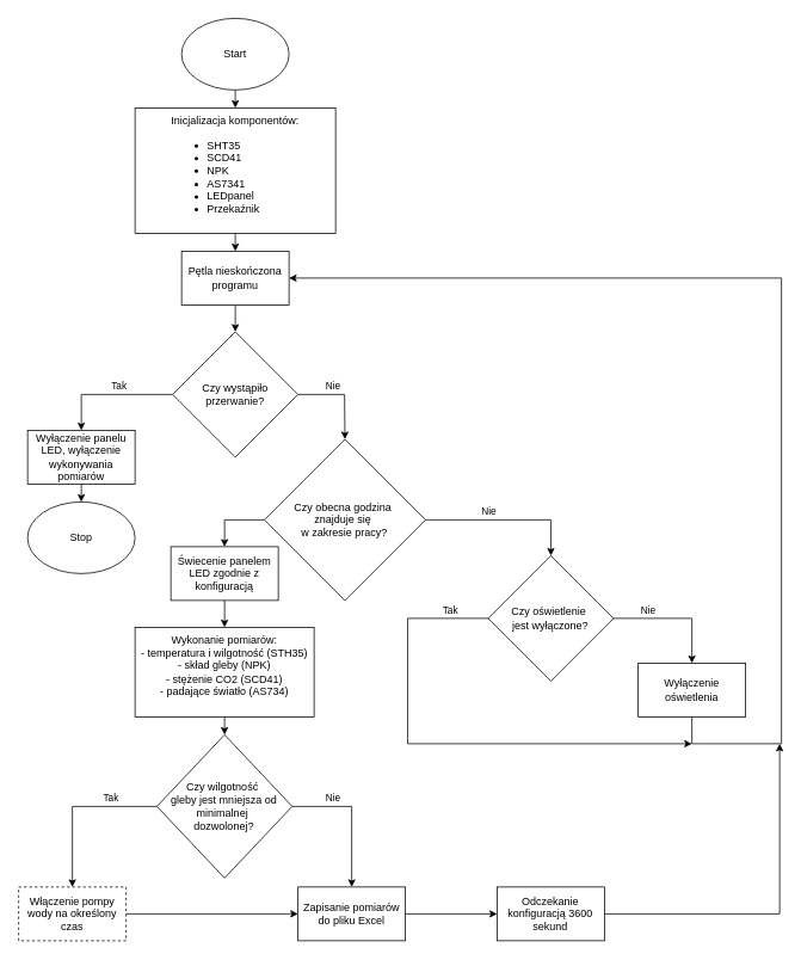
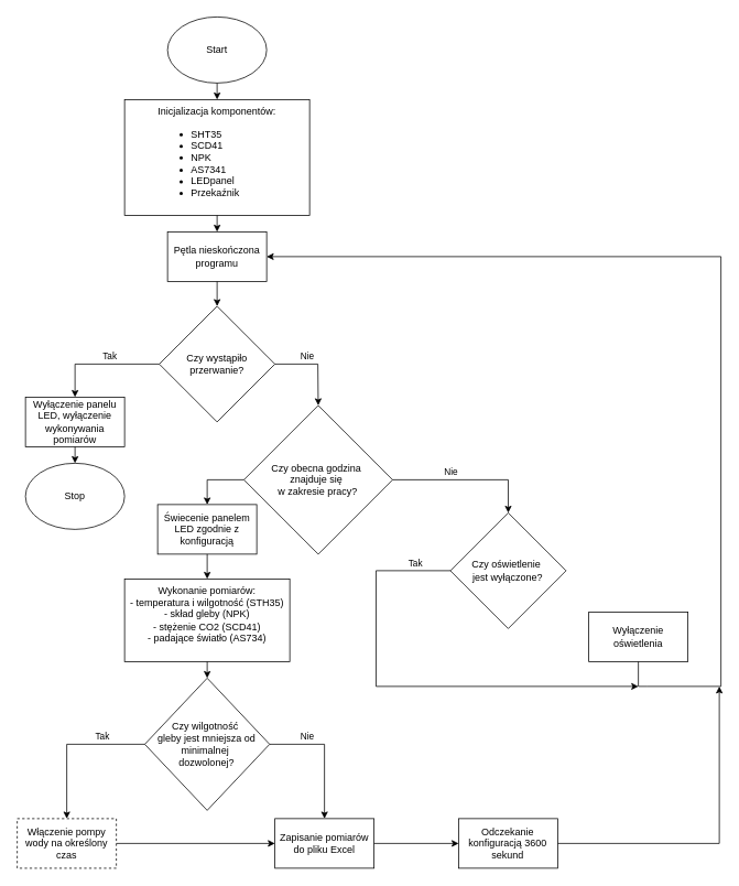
  <mxCell id="0" />
  <mxCell id="1" parent="0" />
  <mxCell id="2" value="&lt;div&gt;Start&lt;/div&gt;" style="ellipse;whiteSpace=wrap;html=1;" vertex="1" parent="1"><mxGeometry x="202" y="20" width="120" height="80" as="geometry" /></mxCell>
  <mxCell id="3" value="Stop" style="ellipse;whiteSpace=wrap;html=1;" vertex="1" parent="1"><mxGeometry x="30" y="560" width="120" height="80" as="geometry" /></mxCell>
  <mxCell id="4" value="&lt;div&gt;Inicjalizacja komponentów:&lt;/div&gt;&lt;div align=&quot;left&quot;&gt;&lt;ul&gt;&lt;li&gt;SHT35&lt;/li&gt;&lt;li&gt;SCD41&lt;/li&gt;&lt;li&gt;NPK&lt;/li&gt;&lt;li&gt;AS7341&lt;/li&gt;&lt;li&gt;LEDpanel&lt;/li&gt;&lt;li&gt;Przekaźnik   &lt;/li&gt;&lt;/ul&gt;&lt;/div&gt;" style="rounded=0;whiteSpace=wrap;html=1;" vertex="1" parent="1"><mxGeometry x="150" y="120" width="224" height="140" as="geometry" /></mxCell>
  <mxCell id="5" value="Pętla nieskończona programu" style="rounded=0;whiteSpace=wrap;html=1;" vertex="1" parent="1"><mxGeometry x="202" y="280" width="120" height="60" as="geometry" /></mxCell>
  <mxCell id="6" value="&lt;div&gt;Czy obecna godzina&amp;nbsp;&lt;/div&gt;&lt;div&gt;znajduje się&amp;nbsp;&lt;/div&gt;&lt;div&gt;w zakresie pracy?&lt;/div&gt;" style="rhombus;whiteSpace=wrap;html=1;" vertex="1" parent="1"><mxGeometry x="294.47" y="490" width="180" height="180" as="geometry" /></mxCell>
  <mxCell id="7" value="Wyłączenie oświetlenia" style="rounded=0;whiteSpace=wrap;html=1;" vertex="1" parent="1"><mxGeometry x="712" y="740" width="120" height="60" as="geometry" /></mxCell>
  <mxCell id="8" value="&lt;div&gt;Czy oświetlenie&amp;nbsp;&lt;/div&gt;&lt;div&gt;jest wyłączone?&lt;/div&gt;" style="rhombus;whiteSpace=wrap;html=1;" vertex="1" parent="1"><mxGeometry x="544.47" y="620" width="140" height="140" as="geometry" /></mxCell>
  <mxCell id="9" value="" style="endArrow=classic;html=1;rounded=0;exitX=0.5;exitY=1;exitDx=0;exitDy=0;entryX=0.5;entryY=0;entryDx=0;entryDy=0;" edge="1" parent="1" source="2" target="4"><mxGeometry width="50" height="50" relative="1" as="geometry"><mxPoint x="-38" y="100" as="sourcePoint" /><mxPoint x="12" y="50" as="targetPoint" /></mxGeometry></mxCell>
  <mxCell id="10" value="" style="endArrow=classic;html=1;rounded=0;exitX=0.5;exitY=1;exitDx=0;exitDy=0;entryX=0.5;entryY=0;entryDx=0;entryDy=0;" edge="1" parent="1" source="4" target="5"><mxGeometry width="50" height="50" relative="1" as="geometry"><mxPoint x="-18" y="130" as="sourcePoint" /><mxPoint x="32" y="80" as="targetPoint" /></mxGeometry></mxCell>
  <mxCell id="11" value="" style="endArrow=classic;html=1;rounded=0;exitX=1;exitY=0.5;exitDx=0;exitDy=0;entryX=0.5;entryY=0;entryDx=0;entryDy=0;" edge="1" parent="1" source="6" target="8"><mxGeometry width="50" height="50" relative="1" as="geometry"><mxPoint x="594.47" y="530" as="sourcePoint" /><mxPoint x="614.47" y="620" as="targetPoint" /><Array as="points"><mxPoint x="614.47" y="580" /></Array></mxGeometry></mxCell>
  <mxCell id="12" value="Nie" style="edgeLabel;html=1;align=center;verticalAlign=middle;resizable=0;points=[];" vertex="1" connectable="0" parent="11"><mxGeometry x="-0.166" y="-1" relative="1" as="geometry"><mxPoint x="-5" y="-11" as="offset" /></mxGeometry></mxCell>
- <mxCell id="13" value="" style="endArrow=classic;html=1;rounded=0;exitX=1;exitY=0.5;exitDx=0;exitDy=0;entryX=0.5;entryY=0;entryDx=0;entryDy=0;" edge="1" parent="1" source="8" target="7"><mxGeometry width="50" height="50" relative="1" as="geometry"><mxPoint x="774.47" y="610" as="sourcePoint" /><mxPoint x="774.47" y="740" as="targetPoint" /><Array as="points"><mxPoint x="772" y="690" /></Array></mxGeometry></mxCell>
- <mxCell id="14" value="Nie" style="edgeLabel;html=1;align=center;verticalAlign=middle;resizable=0;points=[];" vertex="1" connectable="0" parent="13"><mxGeometry x="-0.442" y="-1" relative="1" as="geometry"><mxPoint y="-11" as="offset" /></mxGeometry></mxCell>
  <mxCell id="15" value="" style="endArrow=classic;html=1;rounded=0;exitX=0;exitY=0.5;exitDx=0;exitDy=0;" edge="1" parent="1" source="8"><mxGeometry width="50" height="50" relative="1" as="geometry"><mxPoint x="454.47" y="780" as="sourcePoint" /><mxPoint x="772" y="830" as="targetPoint" /><Array as="points"><mxPoint x="454.47" y="690" /><mxPoint x="454.47" y="830" /></Array></mxGeometry></mxCell>
  <mxCell id="16" value="Tak" style="edgeLabel;html=1;align=center;verticalAlign=middle;resizable=0;points=[];" vertex="1" connectable="0" parent="15"><mxGeometry x="-0.863" y="-1" relative="1" as="geometry"><mxPoint x="-5" y="-9" as="offset" /></mxGeometry></mxCell>
  <mxCell id="17" value="Czy wystąpiło przerwanie?" style="rhombus;whiteSpace=wrap;html=1;" vertex="1" parent="1"><mxGeometry x="192" y="370" width="140" height="140" as="geometry" /></mxCell>
  <mxCell id="18" value="Wyłączenie panelu LED, wyłączenie wykonywania pomiarów" style="rounded=0;whiteSpace=wrap;html=1;" vertex="1" parent="1"><mxGeometry x="30" y="480" width="120" height="60" as="geometry" /></mxCell>
  <mxCell id="19" value="" style="endArrow=classic;html=1;rounded=0;exitX=0;exitY=0.5;exitDx=0;exitDy=0;entryX=0.5;entryY=0;entryDx=0;entryDy=0;" edge="1" parent="1" source="17" target="18"><mxGeometry width="50" height="50" relative="1" as="geometry"><mxPoint x="52" y="380" as="sourcePoint" /><mxPoint x="102" y="330" as="targetPoint" /><Array as="points"><mxPoint x="90" y="440" /></Array></mxGeometry></mxCell>
  <mxCell id="20" value="Tak" style="edgeLabel;html=1;align=center;verticalAlign=middle;resizable=0;points=[];" vertex="1" connectable="0" parent="19"><mxGeometry x="-0.145" y="1" relative="1" as="geometry"><mxPoint y="-11" as="offset" /></mxGeometry></mxCell>
  <mxCell id="21" value="" style="endArrow=classic;html=1;rounded=0;exitX=0.5;exitY=1;exitDx=0;exitDy=0;entryX=0.5;entryY=0;entryDx=0;entryDy=0;" edge="1" parent="1" source="18" target="3"><mxGeometry width="50" height="50" relative="1" as="geometry"><mxPoint x="-48" y="580" as="sourcePoint" /><mxPoint x="2" y="530" as="targetPoint" /></mxGeometry></mxCell>
  <mxCell id="22" value="" style="endArrow=classic;html=1;rounded=0;exitX=1;exitY=0.5;exitDx=0;exitDy=0;entryX=0.5;entryY=0;entryDx=0;entryDy=0;" edge="1" parent="1" source="17" target="6"><mxGeometry width="50" height="50" relative="1" as="geometry"><mxPoint x="362" y="450" as="sourcePoint" /><mxPoint x="412" y="400" as="targetPoint" /><Array as="points"><mxPoint x="384" y="440" /></Array></mxGeometry></mxCell>
  <mxCell id="23" value="Nie" style="edgeLabel;html=1;align=center;verticalAlign=middle;resizable=0;points=[];" vertex="1" connectable="0" parent="22"><mxGeometry x="-0.257" relative="1" as="geometry"><mxPoint y="-10" as="offset" /></mxGeometry></mxCell>
  <mxCell id="24" value="" style="endArrow=classic;html=1;rounded=0;exitX=0.5;exitY=1;exitDx=0;exitDy=0;entryX=0.5;entryY=0;entryDx=0;entryDy=0;" edge="1" parent="1" source="5" target="17"><mxGeometry width="50" height="50" relative="1" as="geometry"><mxPoint x="342" y="360" as="sourcePoint" /><mxPoint x="392" y="310" as="targetPoint" /></mxGeometry></mxCell>
  <mxCell id="25" value="" style="endArrow=classic;html=1;rounded=0;exitX=0.5;exitY=1;exitDx=0;exitDy=0;entryX=1;entryY=0.5;entryDx=0;entryDy=0;" edge="1" parent="1" source="7" target="5"><mxGeometry width="50" height="50" relative="1" as="geometry"><mxPoint x="772" y="820" as="sourcePoint" /><mxPoint x="392" y="300" as="targetPoint" /><Array as="points"><mxPoint x="772" y="830" /><mxPoint x="782" y="830" /><mxPoint x="872" y="830" /><mxPoint x="872" y="310" /></Array></mxGeometry></mxCell>
  <mxCell id="26" value="Świecenie panelem LED zgodnie z konfiguracją" style="rounded=0;whiteSpace=wrap;html=1;" vertex="1" parent="1"><mxGeometry x="190" y="610" width="120" height="60" as="geometry" /></mxCell>
  <mxCell id="27" value="&lt;div&gt;Wykonanie pomiarów:&lt;/div&gt;&lt;div&gt;- temperatura i wilgotność (STH35)&lt;/div&gt;&lt;div&gt;- skład gleby (NPK)&lt;/div&gt;&lt;div&gt;- stężenie CO2 (SCD41)&lt;/div&gt;&lt;div&gt;- padające światło (AS734)&lt;/div&gt;&lt;div&gt;&lt;br&gt;        &lt;/div&gt;" style="rounded=0;whiteSpace=wrap;html=1;" vertex="1" parent="1"><mxGeometry x="150" y="700" width="200" height="100" as="geometry" /></mxCell>
  <mxCell id="28" value="&lt;div&gt;Czy wilgotność&amp;nbsp;&lt;/div&gt;&lt;div&gt;gleby jest mniejsza od minimalnej&amp;nbsp;&lt;/div&gt;&lt;div&gt;dozwolonej?&lt;/div&gt;" style="rhombus;whiteSpace=wrap;html=1;" vertex="1" parent="1"><mxGeometry x="174.44" y="820" width="151.11" height="160" as="geometry" /></mxCell>
  <mxCell id="29" value="" style="endArrow=classic;html=1;rounded=0;exitX=0;exitY=0.5;exitDx=0;exitDy=0;entryX=0.5;entryY=0;entryDx=0;entryDy=0;" edge="1" parent="1" source="6" target="26"><mxGeometry width="50" height="50" relative="1" as="geometry"><mxPoint x="70" y="770" as="sourcePoint" /><mxPoint x="120" y="720" as="targetPoint" /><Array as="points"><mxPoint x="250" y="580" /></Array></mxGeometry></mxCell>
  <mxCell id="30" value="" style="endArrow=classic;html=1;rounded=0;exitX=0.5;exitY=1;exitDx=0;exitDy=0;entryX=0.5;entryY=0;entryDx=0;entryDy=0;" edge="1" parent="1" source="26" target="27"><mxGeometry width="50" height="50" relative="1" as="geometry"><mxPoint x="110" y="720" as="sourcePoint" /><mxPoint x="160" y="670" as="targetPoint" /></mxGeometry></mxCell>
  <mxCell id="31" value="" style="endArrow=classic;html=1;rounded=0;entryX=0.5;entryY=0;entryDx=0;entryDy=0;exitX=0.5;exitY=1;exitDx=0;exitDy=0;" edge="1" parent="1" source="27" target="28"><mxGeometry width="50" height="50" relative="1" as="geometry"><mxPoint x="110" y="870" as="sourcePoint" /><mxPoint x="160" y="820" as="targetPoint" /></mxGeometry></mxCell>
  <mxCell id="32" value="Zapisanie pomiarów do pliku Excel" style="rounded=0;whiteSpace=wrap;html=1;" vertex="1" parent="1"><mxGeometry x="332" y="990" width="120" height="60" as="geometry" /></mxCell>
  <mxCell id="33" value="Odczekanie konfiguracją 3600 sekund" style="rounded=0;whiteSpace=wrap;html=1;" vertex="1" parent="1"><mxGeometry x="554.47" y="990" width="120" height="60" as="geometry" /></mxCell>
  <mxCell id="34" value="Włączenie pompy wody na określony czas" style="rounded=0;whiteSpace=wrap;html=1;dashed=1;" vertex="1" parent="1"><mxGeometry x="20" y="990" width="120" height="60" as="geometry" /></mxCell>
  <mxCell id="35" value="" style="endArrow=classic;html=1;rounded=0;exitX=0;exitY=0.5;exitDx=0;exitDy=0;entryX=0.5;entryY=0;entryDx=0;entryDy=0;" edge="1" parent="1" source="28" target="34"><mxGeometry width="50" height="50" relative="1" as="geometry"><mxPoint x="110" y="880" as="sourcePoint" /><mxPoint x="160" y="830" as="targetPoint" /><Array as="points"><mxPoint x="80" y="900" /></Array></mxGeometry></mxCell>
  <mxCell id="36" value="Tak" style="edgeLabel;html=1;align=center;verticalAlign=middle;resizable=0;points=[];" vertex="1" connectable="0" parent="35"><mxGeometry x="-0.391" relative="1" as="geometry"><mxPoint x="4" y="-10" as="offset" /></mxGeometry></mxCell>
  <mxCell id="37" value="" style="endArrow=classic;html=1;rounded=0;exitX=1;exitY=0.5;exitDx=0;exitDy=0;entryX=0.5;entryY=0;entryDx=0;entryDy=0;" edge="1" parent="1" source="28" target="32"><mxGeometry width="50" height="50" relative="1" as="geometry"><mxPoint x="410" y="920" as="sourcePoint" /><mxPoint x="460" y="870" as="targetPoint" /><Array as="points"><mxPoint x="392" y="900" /></Array></mxGeometry></mxCell>
  <mxCell id="38" value="Nie" style="edgeLabel;html=1;align=center;verticalAlign=middle;resizable=0;points=[];" vertex="1" connectable="0" parent="37"><mxGeometry x="-0.427" y="1" relative="1" as="geometry"><mxPoint y="-9" as="offset" /></mxGeometry></mxCell>
  <mxCell id="39" value="" style="endArrow=classic;html=1;rounded=0;exitX=1;exitY=0.5;exitDx=0;exitDy=0;entryX=0;entryY=0.5;entryDx=0;entryDy=0;" edge="1" parent="1" source="34" target="32"><mxGeometry width="50" height="50" relative="1" as="geometry"><mxPoint x="230" y="1060" as="sourcePoint" /><mxPoint x="280" y="1010" as="targetPoint" /></mxGeometry></mxCell>
  <mxCell id="40" value="" style="endArrow=classic;html=1;rounded=0;exitX=1;exitY=0.5;exitDx=0;exitDy=0;entryX=0;entryY=0.5;entryDx=0;entryDy=0;" edge="1" parent="1" source="32" target="33"><mxGeometry width="50" height="50" relative="1" as="geometry"><mxPoint x="470" y="970" as="sourcePoint" /><mxPoint x="520" y="920" as="targetPoint" /></mxGeometry></mxCell>
  <mxCell id="41" value="" style="endArrow=classic;html=1;rounded=0;exitX=1;exitY=0.5;exitDx=0;exitDy=0;" edge="1" parent="1" source="33"><mxGeometry width="50" height="50" relative="1" as="geometry"><mxPoint x="790" y="980" as="sourcePoint" /><mxPoint x="870" y="830" as="targetPoint" /><Array as="points"><mxPoint x="870" y="1020" /></Array></mxGeometry></mxCell>
